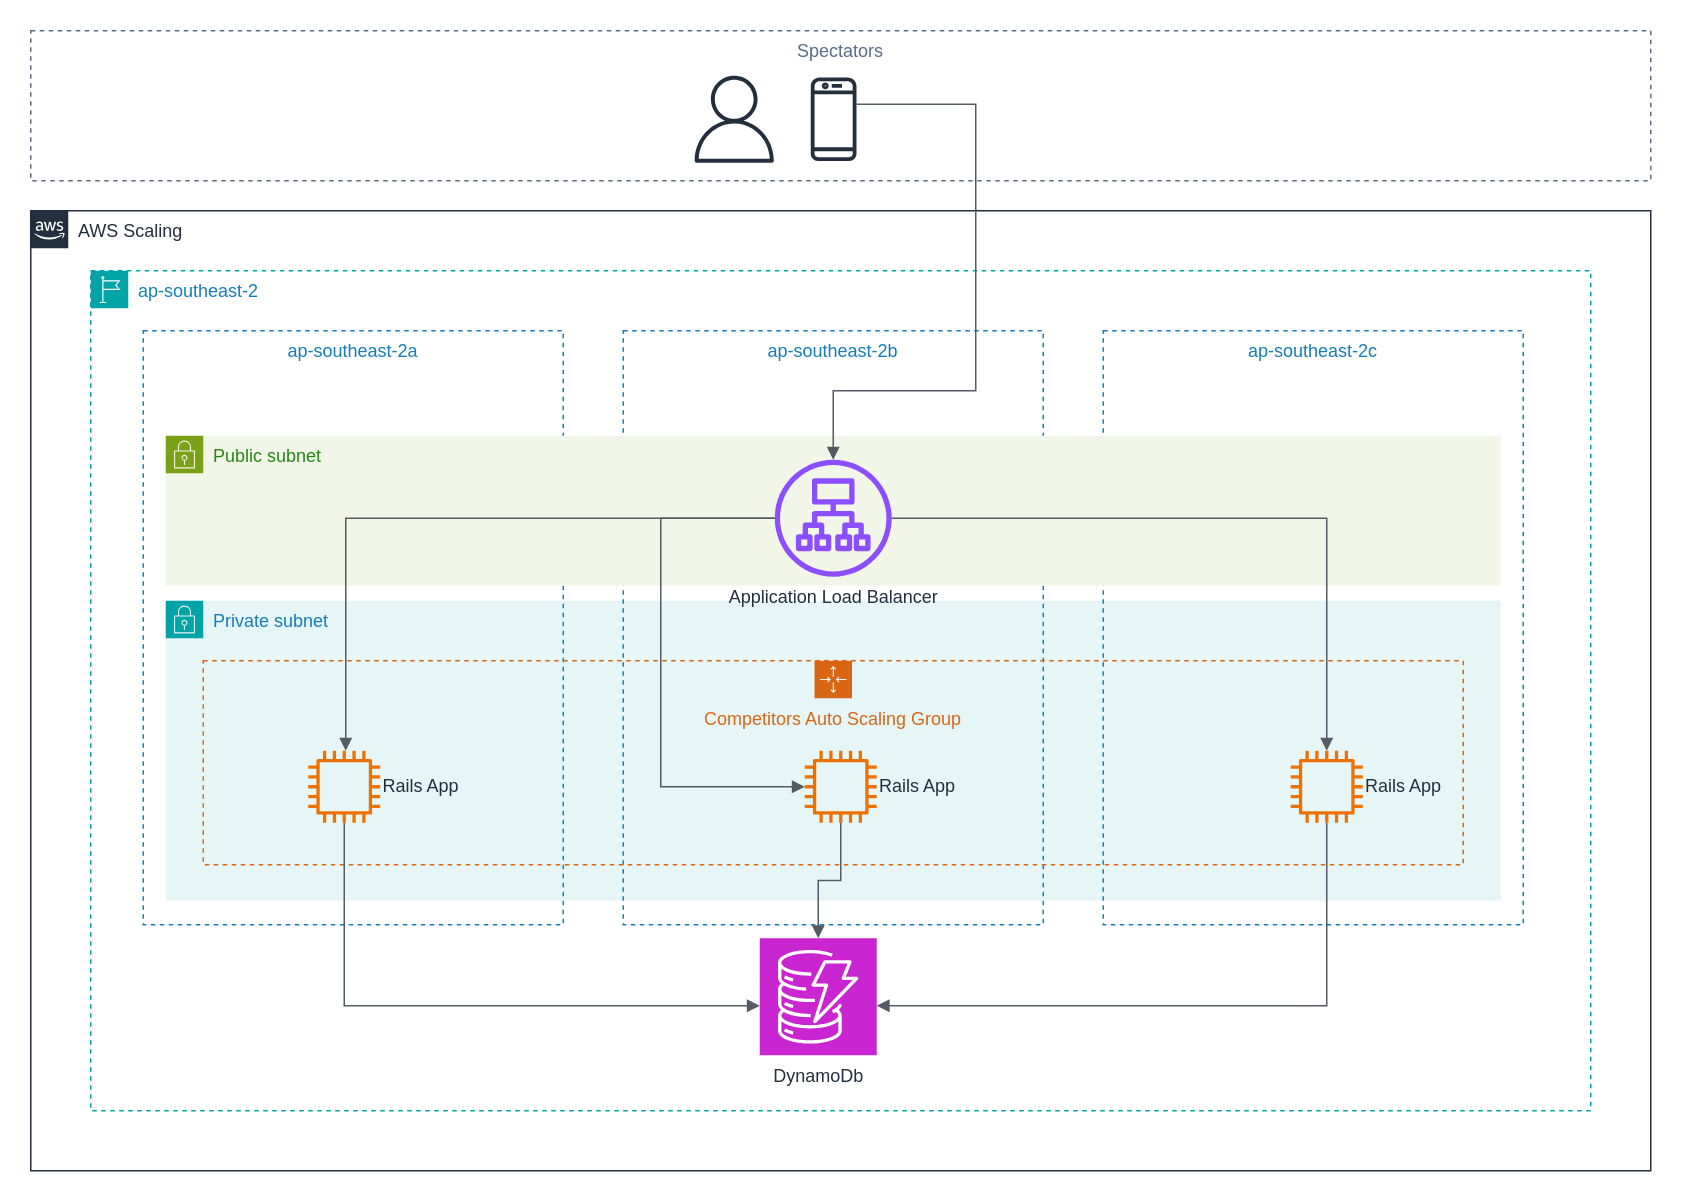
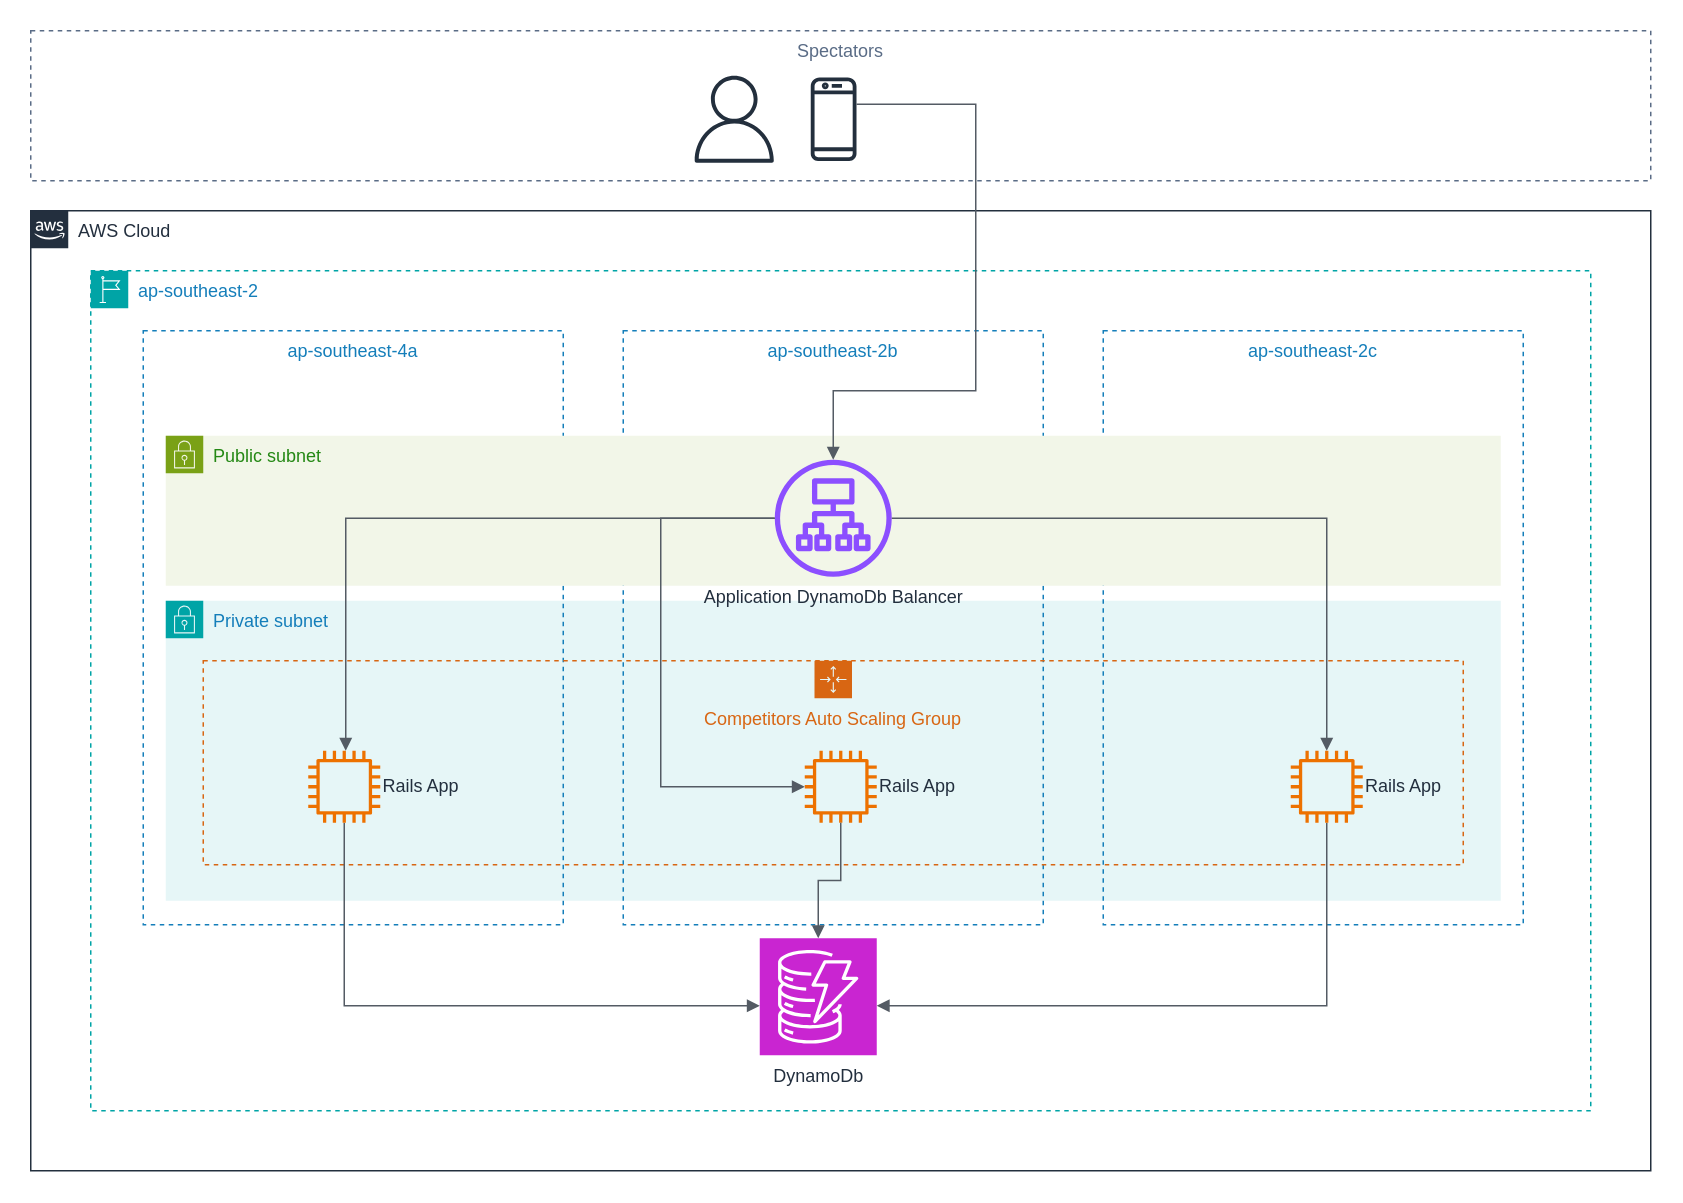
  <mxCell id="0" />
  <mxCell id="1" parent="0" />
- <mxCell id="2" value="AWS Scaling" style="points=[[0,0],[0.25,0],[0.5,0],[0.75,0],[1,0],[1,0.25],[1,0.5],[1,0.75],[1,1],[0.75,1],[0.5,1],[0.25,1],[0,1],[0,0.75],[0,0.5],[0,0.25]];outlineConnect=0;gradientColor=none;html=1;whiteSpace=wrap;fontSize=12;fontStyle=0;container=1;pointerEvents=0;collapsible=0;recursiveResize=0;shape=mxgraph.aws4.group;grIcon=mxgraph.aws4.group_aws_cloud_alt;strokeColor=#232F3E;fillColor=none;verticalAlign=top;align=left;spacingLeft=30;fontColor=#232F3E;dashed=0;" vertex="1" parent="1"><mxGeometry x="20" y="140" width="1080" height="640" as="geometry" /></mxCell>
+ <mxCell id="2" value="AWS Cloud" style="points=[[0,0],[0.25,0],[0.5,0],[0.75,0],[1,0],[1,0.25],[1,0.5],[1,0.75],[1,1],[0.75,1],[0.5,1],[0.25,1],[0,1],[0,0.75],[0,0.5],[0,0.25]];outlineConnect=0;gradientColor=none;html=1;whiteSpace=wrap;fontSize=12;fontStyle=0;container=1;pointerEvents=0;collapsible=0;recursiveResize=0;shape=mxgraph.aws4.group;grIcon=mxgraph.aws4.group_aws_cloud_alt;strokeColor=#232F3E;fillColor=none;verticalAlign=top;align=left;spacingLeft=30;fontColor=#232F3E;dashed=0;" vertex="1" parent="1"><mxGeometry x="20" y="140" width="1080" height="640" as="geometry" /></mxCell>
  <mxCell id="3" value="ap-southeast-2" style="points=[[0,0],[0.25,0],[0.5,0],[0.75,0],[1,0],[1,0.25],[1,0.5],[1,0.75],[1,1],[0.75,1],[0.5,1],[0.25,1],[0,1],[0,0.75],[0,0.5],[0,0.25]];outlineConnect=0;gradientColor=none;html=1;whiteSpace=wrap;fontSize=12;fontStyle=0;container=1;pointerEvents=0;collapsible=0;recursiveResize=0;shape=mxgraph.aws4.group;grIcon=mxgraph.aws4.group_region;strokeColor=#00A4A6;fillColor=none;verticalAlign=top;align=left;spacingLeft=30;fontColor=#147EBA;dashed=1;" vertex="1" parent="2"><mxGeometry x="40" y="40" width="1000" height="560" as="geometry" /></mxCell>
  <mxCell id="4" value="Private subnet" style="points=[[0,0],[0.25,0],[0.5,0],[0.75,0],[1,0],[1,0.25],[1,0.5],[1,0.75],[1,1],[0.75,1],[0.5,1],[0.25,1],[0,1],[0,0.75],[0,0.5],[0,0.25]];outlineConnect=0;gradientColor=none;html=1;whiteSpace=wrap;fontSize=12;fontStyle=0;container=1;pointerEvents=0;collapsible=0;recursiveResize=0;shape=mxgraph.aws4.group;grIcon=mxgraph.aws4.group_security_group;grStroke=0;strokeColor=#00A4A6;fillColor=#E6F6F7;verticalAlign=top;align=left;spacingLeft=30;fontColor=#147EBA;dashed=0;" vertex="1" parent="3"><mxGeometry x="50" y="220" width="890" height="200" as="geometry" /></mxCell>
- <mxCell id="5" value="ap-southeast-2a" style="fillColor=none;strokeColor=#147EBA;dashed=1;verticalAlign=top;fontStyle=0;fontColor=#147EBA;whiteSpace=wrap;html=1;" vertex="1" parent="3"><mxGeometry x="35" y="40" width="280" height="396" as="geometry" /></mxCell>
+ <mxCell id="5" value="ap-southeast-4a" style="fillColor=none;strokeColor=#147EBA;dashed=1;verticalAlign=top;fontStyle=0;fontColor=#147EBA;whiteSpace=wrap;html=1;" vertex="1" parent="3"><mxGeometry x="35" y="40" width="280" height="396" as="geometry" /></mxCell>
  <mxCell id="6" value="ap-southeast-2b" style="fillColor=none;strokeColor=#147EBA;dashed=1;verticalAlign=top;fontStyle=0;fontColor=#147EBA;whiteSpace=wrap;html=1;" vertex="1" parent="3"><mxGeometry x="355" y="40" width="280" height="396" as="geometry" /></mxCell>
  <mxCell id="7" value="ap-southeast-2c" style="fillColor=none;strokeColor=#147EBA;dashed=1;verticalAlign=top;fontStyle=0;fontColor=#147EBA;whiteSpace=wrap;html=1;" vertex="1" parent="3"><mxGeometry x="675" y="40" width="280" height="396" as="geometry" /></mxCell>
  <mxCell id="8" value="Public subnet" style="points=[[0,0],[0.25,0],[0.5,0],[0.75,0],[1,0],[1,0.25],[1,0.5],[1,0.75],[1,1],[0.75,1],[0.5,1],[0.25,1],[0,1],[0,0.75],[0,0.5],[0,0.25]];outlineConnect=0;gradientColor=none;html=1;whiteSpace=wrap;fontSize=12;fontStyle=0;container=1;pointerEvents=0;collapsible=0;recursiveResize=0;shape=mxgraph.aws4.group;grIcon=mxgraph.aws4.group_security_group;grStroke=0;strokeColor=#7AA116;fillColor=#F2F6E8;verticalAlign=top;align=left;spacingLeft=30;fontColor=#248814;dashed=0;" vertex="1" parent="3"><mxGeometry x="50" y="110" width="890" height="100" as="geometry" /></mxCell>
- <mxCell id="9" value="Application Load Balancer" style="sketch=0;outlineConnect=0;fontColor=#232F3E;gradientColor=none;fillColor=#8C4FFF;strokeColor=none;dashed=0;verticalLabelPosition=bottom;verticalAlign=top;align=center;html=1;fontSize=12;fontStyle=0;aspect=fixed;pointerEvents=1;shape=mxgraph.aws4.application_load_balancer;" vertex="1" parent="8"><mxGeometry x="406" y="16" width="78" height="78" as="geometry" /></mxCell>
+ <mxCell id="9" value="Application DynamoDb Balancer" style="sketch=0;outlineConnect=0;fontColor=#232F3E;gradientColor=none;fillColor=#8C4FFF;strokeColor=none;dashed=0;verticalLabelPosition=bottom;verticalAlign=top;align=center;html=1;fontSize=12;fontStyle=0;aspect=fixed;pointerEvents=1;shape=mxgraph.aws4.application_load_balancer;" vertex="1" parent="8"><mxGeometry x="406" y="16" width="78" height="78" as="geometry" /></mxCell>
  <mxCell id="10" value="Competitors Auto Scaling Group" style="points=[[0,0],[0.25,0],[0.5,0],[0.75,0],[1,0],[1,0.25],[1,0.5],[1,0.75],[1,1],[0.75,1],[0.5,1],[0.25,1],[0,1],[0,0.75],[0,0.5],[0,0.25]];outlineConnect=0;gradientColor=none;html=1;whiteSpace=wrap;fontSize=12;fontStyle=0;container=1;pointerEvents=0;collapsible=0;recursiveResize=0;shape=mxgraph.aws4.groupCenter;grIcon=mxgraph.aws4.group_auto_scaling_group;grStroke=1;strokeColor=#D86613;fillColor=none;verticalAlign=top;align=center;fontColor=#D86613;dashed=1;spacingTop=25;" vertex="1" parent="3"><mxGeometry x="75" y="260" width="840" height="136" as="geometry" /></mxCell>
  <mxCell id="11" value="Rails App" style="sketch=0;outlineConnect=0;fontColor=#232F3E;gradientColor=none;fillColor=#ED7100;strokeColor=none;dashed=0;verticalLabelPosition=middle;verticalAlign=middle;align=left;html=1;fontSize=12;fontStyle=0;aspect=fixed;pointerEvents=1;shape=mxgraph.aws4.instance2;labelPosition=right;" vertex="1" parent="10"><mxGeometry x="401" y="60" width="48" height="48" as="geometry" /></mxCell>
  <mxCell id="12" value="DynamoDb" style="sketch=0;points=[[0,0,0],[0.25,0,0],[0.5,0,0],[0.75,0,0],[1,0,0],[0,1,0],[0.25,1,0],[0.5,1,0],[0.75,1,0],[1,1,0],[0,0.25,0],[0,0.5,0],[0,0.75,0],[1,0.25,0],[1,0.5,0],[1,0.75,0]];outlineConnect=0;fontColor=#232F3E;fillColor=#C925D1;strokeColor=#ffffff;dashed=0;verticalLabelPosition=bottom;verticalAlign=top;align=center;html=1;fontSize=12;fontStyle=0;aspect=fixed;shape=mxgraph.aws4.resourceIcon;resIcon=mxgraph.aws4.dynamodb;" vertex="1" parent="3"><mxGeometry x="446" y="445" width="78" height="78" as="geometry" /></mxCell>
  <mxCell id="13" value="" style="edgeStyle=orthogonalEdgeStyle;html=1;endArrow=block;elbow=vertical;startArrow=none;endFill=1;strokeColor=#545B64;rounded=0;" edge="1" parent="3" source="20" target="12"><mxGeometry width="100" relative="1" as="geometry"><mxPoint x="169.0" y="396" as="sourcePoint" /><mxPoint x="461" y="507.0" as="targetPoint" /><Array as="points"><mxPoint x="169" y="490" /></Array></mxGeometry></mxCell>
  <mxCell id="14" value="" style="edgeStyle=orthogonalEdgeStyle;html=1;endArrow=block;elbow=vertical;startArrow=none;endFill=1;strokeColor=#545B64;rounded=0;" edge="1" parent="3" source="11" target="12"><mxGeometry width="100" relative="1" as="geometry"><mxPoint x="470" y="240" as="sourcePoint" /><mxPoint x="570" y="240" as="targetPoint" /></mxGeometry></mxCell>
  <mxCell id="15" value="" style="edgeStyle=orthogonalEdgeStyle;html=1;endArrow=block;elbow=vertical;startArrow=none;endFill=1;strokeColor=#545B64;rounded=0;" edge="1" parent="3" source="19" target="12"><mxGeometry width="100" relative="1" as="geometry"><mxPoint x="179" y="394" as="sourcePoint" /><mxPoint x="660" y="500" as="targetPoint" /><Array as="points"><mxPoint x="824" y="490" /></Array></mxGeometry></mxCell>
  <mxCell id="16" value="" style="edgeStyle=orthogonalEdgeStyle;html=1;endArrow=none;elbow=vertical;startArrow=block;startFill=1;strokeColor=#545B64;rounded=0;" edge="1" parent="3" source="20" target="9"><mxGeometry width="100" relative="1" as="geometry"><mxPoint x="460" y="250" as="sourcePoint" /><mxPoint x="560" y="250" as="targetPoint" /><Array as="points"><mxPoint x="170" y="165" /></Array></mxGeometry></mxCell>
  <mxCell id="17" value="" style="edgeStyle=orthogonalEdgeStyle;html=1;endArrow=none;elbow=vertical;startArrow=block;startFill=1;strokeColor=#545B64;rounded=0;" edge="1" parent="3" source="11" target="9"><mxGeometry width="100" relative="1" as="geometry"><mxPoint x="180" y="346" as="sourcePoint" /><mxPoint x="466" y="175" as="targetPoint" /><Array as="points"><mxPoint x="380" y="344" /><mxPoint x="380" y="165" /></Array></mxGeometry></mxCell>
  <mxCell id="18" value="" style="edgeStyle=orthogonalEdgeStyle;html=1;endArrow=none;elbow=vertical;startArrow=block;startFill=1;strokeColor=#545B64;rounded=0;" edge="1" parent="3" source="19" target="9"><mxGeometry width="100" relative="1" as="geometry"><mxPoint x="180" y="346" as="sourcePoint" /><mxPoint x="466" y="175" as="targetPoint" /><Array as="points"><mxPoint x="824" y="165" /></Array></mxGeometry></mxCell>
  <mxCell id="19" value="Rails App" style="sketch=0;outlineConnect=0;fontColor=#232F3E;gradientColor=none;fillColor=#ED7100;strokeColor=none;dashed=0;verticalLabelPosition=middle;verticalAlign=middle;align=left;html=1;fontSize=12;fontStyle=0;aspect=fixed;pointerEvents=1;shape=mxgraph.aws4.instance2;labelPosition=right;" vertex="1" parent="3"><mxGeometry x="800" y="320" width="48" height="48" as="geometry" /></mxCell>
  <mxCell id="20" value="Rails App" style="sketch=0;outlineConnect=0;fontColor=#232F3E;gradientColor=none;fillColor=#ED7100;strokeColor=none;dashed=0;verticalLabelPosition=middle;verticalAlign=middle;align=left;html=1;fontSize=12;fontStyle=0;aspect=fixed;pointerEvents=1;shape=mxgraph.aws4.instance2;labelPosition=right;" vertex="1" parent="3"><mxGeometry x="145" y="320" width="48" height="48" as="geometry" /></mxCell>
  <mxCell id="21" value="Spectators" style="fillColor=none;strokeColor=#5A6C86;dashed=1;verticalAlign=top;fontStyle=0;fontColor=#5A6C86;whiteSpace=wrap;html=1;" vertex="1" parent="1"><mxGeometry x="20" y="20" width="1080" height="100" as="geometry" /></mxCell>
  <mxCell id="22" value="" style="sketch=0;outlineConnect=0;fontColor=#232F3E;gradientColor=none;fillColor=#232F3D;strokeColor=none;dashed=0;verticalLabelPosition=bottom;verticalAlign=top;align=center;html=1;fontSize=12;fontStyle=0;aspect=fixed;pointerEvents=1;shape=mxgraph.aws4.user;" vertex="1" parent="1"><mxGeometry x="460" y="50" width="58" height="58" as="geometry" /></mxCell>
  <mxCell id="23" value="" style="sketch=0;outlineConnect=0;fontColor=#232F3E;gradientColor=none;fillColor=#232F3D;strokeColor=none;dashed=0;verticalLabelPosition=bottom;verticalAlign=top;align=center;html=1;fontSize=12;fontStyle=0;aspect=fixed;pointerEvents=1;shape=mxgraph.aws4.mobile_client;" vertex="1" parent="1"><mxGeometry x="540" y="49.98" width="30.5" height="58.02" as="geometry" /></mxCell>
  <mxCell id="24" value="" style="edgeStyle=orthogonalEdgeStyle;html=1;endArrow=none;elbow=vertical;startArrow=block;startFill=1;strokeColor=#545B64;rounded=0;" edge="1" parent="1" source="9" target="23"><mxGeometry width="100" relative="1" as="geometry"><mxPoint x="520" y="310" as="sourcePoint" /><mxPoint x="620" y="310" as="targetPoint" /><Array as="points"><mxPoint x="555" y="260" /><mxPoint x="650" y="260" /><mxPoint x="650" y="69" /></Array></mxGeometry></mxCell>
